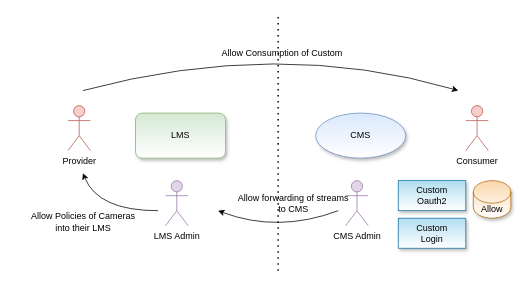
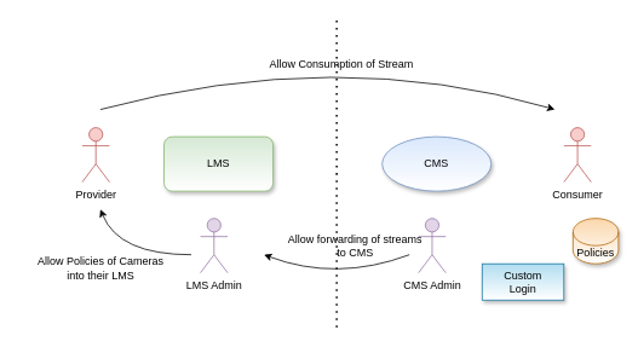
  <mxCell id="0" />
  <mxCell id="1" parent="0" />
  <mxCell id="2" value="" style="group" vertex="1" connectable="0" parent="1"><mxGeometry x="20" width="660" height="340" as="geometry" y="20" /></mxCell>
  <mxCell id="3" value="" style="endArrow=none;dashed=1;html=1;dashPattern=1 3;strokeWidth=2;" parent="2" edge="1"><mxGeometry width="50" height="50" relative="1" as="geometry"><mxPoint x="350" y="340" as="sourcePoint" /><mxPoint x="350" as="targetPoint" /></mxGeometry></mxCell>
  <mxCell id="4" value="Provider" style="shape=umlActor;verticalLabelPosition=bottom;verticalAlign=top;html=1;outlineConnect=0;fillColor=#f8cecc;strokeColor=#b85450;" parent="2" vertex="1"><mxGeometry x="70" y="120" width="30" height="60" as="geometry" /></mxCell>
  <mxCell id="5" value="LMS" style="rounded=1;whiteSpace=wrap;html=1;fillColor=#d5e8d4;strokeColor=#82b366;gradientColor=#ffffff;shadow=1;" parent="2" vertex="1"><mxGeometry x="160" y="130" width="120" height="60" as="geometry" /></mxCell>
  <mxCell id="6" value="CMS" style="ellipse;whiteSpace=wrap;html=1;fillColor=#dae8fc;strokeColor=#6c8ebf;gradientColor=#ffffff;shadow=1;" parent="2" vertex="1"><mxGeometry x="400" y="130" width="120" height="60" as="geometry" /></mxCell>
  <mxCell id="7" value="LMS Admin" style="shape=umlActor;verticalLabelPosition=bottom;verticalAlign=top;html=1;outlineConnect=0;fillColor=#e1d5e7;strokeColor=#9673a6;" parent="2" vertex="1"><mxGeometry x="200" y="220" width="30" height="60" as="geometry" /></mxCell>
  <mxCell id="8" value="CMS Admin" style="shape=umlActor;verticalLabelPosition=bottom;verticalAlign=top;html=1;outlineConnect=0;fillColor=#e1d5e7;strokeColor=#9673a6;" parent="2" vertex="1"><mxGeometry x="440" y="220" width="30" height="60" as="geometry" /></mxCell>
  <mxCell id="9" value="Consumer" style="shape=umlActor;verticalLabelPosition=bottom;verticalAlign=top;html=1;outlineConnect=0;fillColor=#f8cecc;strokeColor=#b85450;" parent="2" vertex="1"><mxGeometry x="600" y="120" width="30" height="60" as="geometry" /></mxCell>
  <mxCell id="10" value="" style="endArrow=classic;startArrow=none;html=1;curved=1;startFill=0;" parent="2" edge="1"><mxGeometry width="50" height="50" relative="1" as="geometry"><mxPoint x="190" y="260" as="sourcePoint" /><mxPoint x="90" y="210" as="targetPoint" /><Array as="points"><mxPoint x="110" y="260" /></Array></mxGeometry></mxCell>
  <mxCell id="11" value="" style="endArrow=none;startArrow=classic;html=1;curved=1;endFill=0;" parent="2" edge="1"><mxGeometry width="50" height="50" relative="1" as="geometry"><mxPoint x="270" y="260" as="sourcePoint" /><mxPoint x="430" y="260" as="targetPoint" /><Array as="points"><mxPoint x="350" y="290" /></Array></mxGeometry></mxCell>
  <mxCell id="12" value="" style="endArrow=classic;startArrow=none;html=1;curved=1;startFill=0;" parent="2" edge="1"><mxGeometry width="50" height="50" relative="1" as="geometry"><mxPoint x="90" y="100" as="sourcePoint" /><mxPoint x="590" y="100" as="targetPoint" /><Array as="points"><mxPoint x="350" y="30" /></Array></mxGeometry></mxCell>
  <mxCell id="13" value="Allow Policies of Cameras&lt;br&gt;into their LMS" style="text;html=1;align=center;verticalAlign=middle;resizable=0;points=[];autosize=1;strokeColor=none;" parent="2" vertex="1"><mxGeometry y="260" width="180" height="30" as="geometry" /></mxCell>
- <mxCell id="14" value="Allow Consumption of Custom" style="text;html=1;align=center;verticalAlign=middle;resizable=0;points=[];autosize=1;strokeColor=none;" parent="2" vertex="1"><mxGeometry x="270" y="40" width="170" height="20" as="geometry" /></mxCell>
+ <mxCell id="14" value="Allow Consumption of Stream" style="text;html=1;align=center;verticalAlign=middle;resizable=0;points=[];autosize=1;strokeColor=none;" parent="2" vertex="1"><mxGeometry x="270" y="40" width="170" height="20" as="geometry" /></mxCell>
  <mxCell id="15" value="Allow forwarding of streams&lt;br&gt;to CMS" style="text;html=1;align=center;verticalAlign=middle;resizable=0;points=[];autosize=1;strokeColor=none;" parent="2" vertex="1"><mxGeometry x="290" y="235" width="160" height="30" as="geometry" /></mxCell>
  <mxCell id="16" value="" style="group" vertex="1" connectable="0" parent="2"><mxGeometry x="510" y="220" width="150" height="90" as="geometry" /></mxCell>
- <mxCell id="17" value="Allow" style="shape=cylinder3;whiteSpace=wrap;html=1;boundedLbl=1;backgroundOutline=1;size=15;fillColor=#fad7ac;strokeColor=#b46504;gradientColor=#ffffff;shadow=1;" vertex="1" parent="16"><mxGeometry x="100" width="50" height="50" as="geometry" /></mxCell>
- <mxCell id="18" value="Custom&lt;br&gt;Oauth2" style="rounded=0;whiteSpace=wrap;html=1;fillColor=#b1ddf0;strokeColor=#10739e;gradientColor=#ffffff;shadow=1;" vertex="1" parent="16"><mxGeometry width="90" height="40" as="geometry" /></mxCell>
+ <mxCell id="17" value="Policies" style="shape=cylinder3;whiteSpace=wrap;html=1;boundedLbl=1;backgroundOutline=1;size=15;fillColor=#fad7ac;strokeColor=#b46504;gradientColor=#ffffff;shadow=1;" vertex="1" parent="16"><mxGeometry x="100" width="50" height="50" as="geometry" /></mxCell>
  <mxCell id="19" value="Custom&lt;br&gt;Login" style="rounded=0;whiteSpace=wrap;html=1;fillColor=#b1ddf0;strokeColor=#10739e;gradientColor=#ffffff;shadow=1;" vertex="1" parent="16"><mxGeometry y="50" width="90" height="40" as="geometry" /></mxCell>
